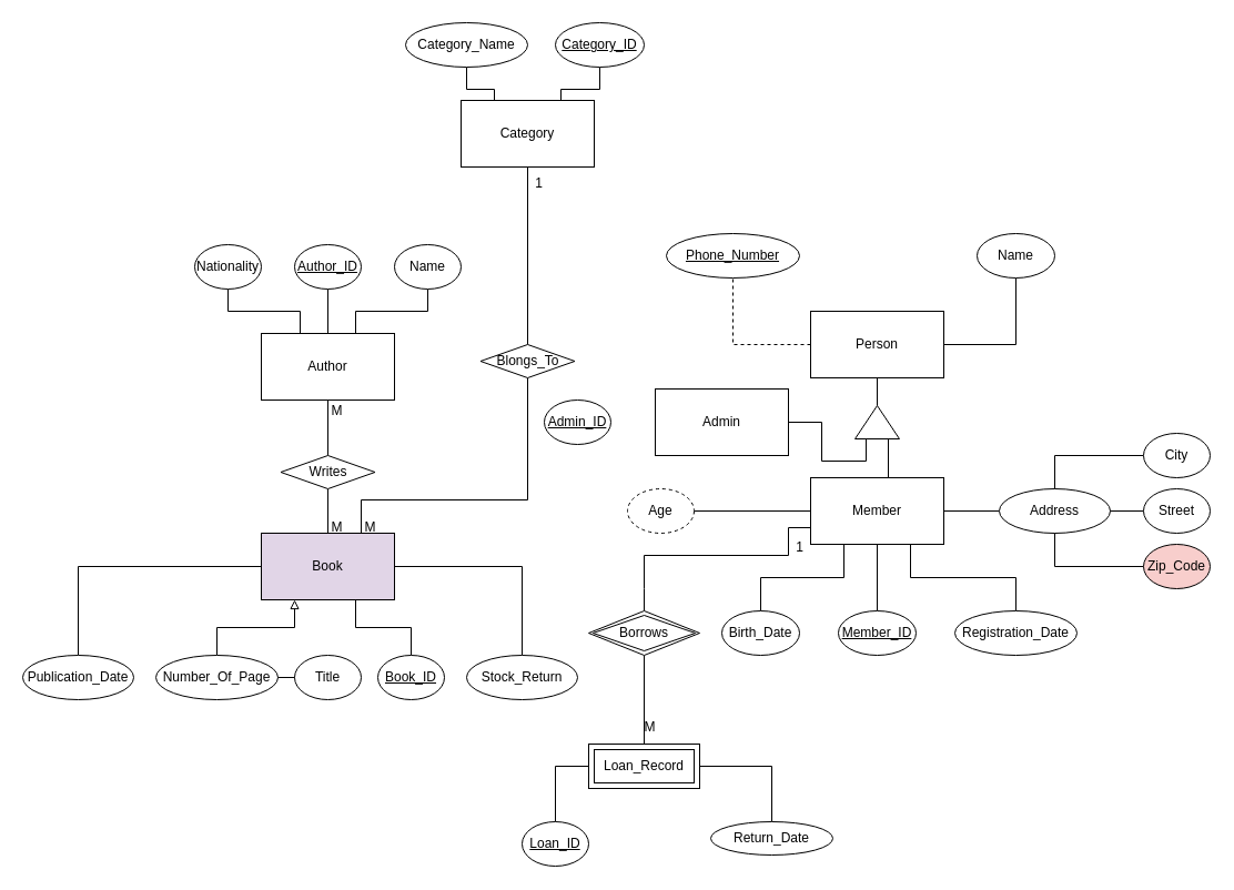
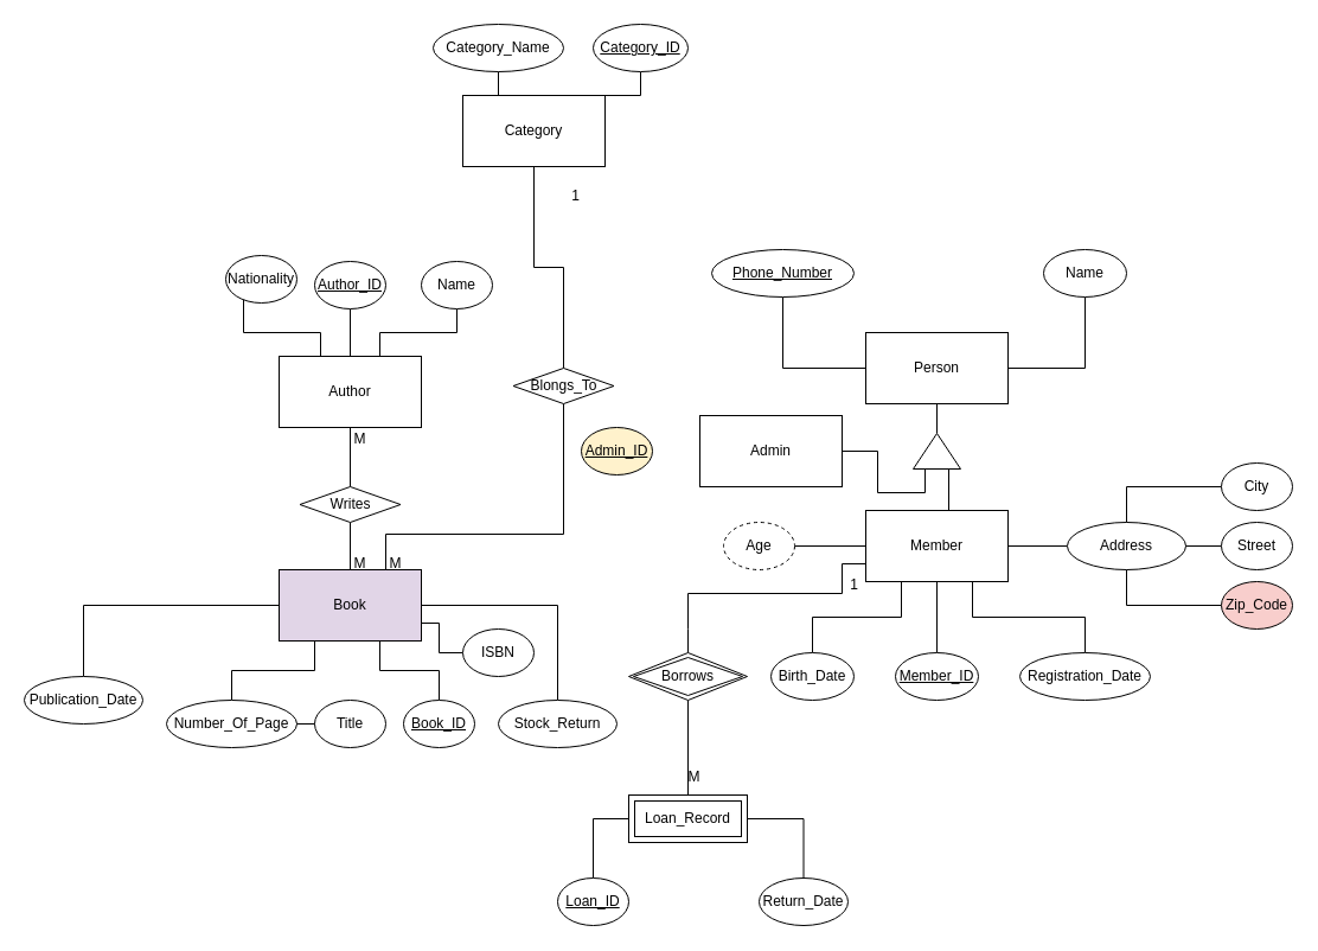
  <mxCell id="0" />
  <mxCell id="1" parent="0" />
- <mxCell id="2" style="edgeStyle=orthogonalEdgeStyle;rounded=0;orthogonalLoop=1;jettySize=auto;html=1;exitX=0;exitY=0.5;exitDx=0;exitDy=0;entryX=0.5;entryY=1;entryDx=0;entryDy=0;endArrow=none;endFill=0;dashed=1;" edge="1" parent="1" source="4" target="10"><mxGeometry relative="1" as="geometry" /></mxCell>
+ <mxCell id="2" style="edgeStyle=orthogonalEdgeStyle;rounded=0;orthogonalLoop=1;jettySize=auto;html=1;exitX=0;exitY=0.5;exitDx=0;exitDy=0;entryX=0.5;entryY=1;entryDx=0;entryDy=0;endArrow=none;endFill=0;" edge="1" parent="1" source="4" target="10"><mxGeometry relative="1" as="geometry" /></mxCell>
  <mxCell id="3" style="edgeStyle=orthogonalEdgeStyle;rounded=0;orthogonalLoop=1;jettySize=auto;html=1;exitX=1;exitY=0.5;exitDx=0;exitDy=0;endArrow=none;endFill=0;" edge="1" parent="1" source="4" target="11"><mxGeometry relative="1" as="geometry" /></mxCell>
  <mxCell id="4" value="Person" style="rounded=0;whiteSpace=wrap;html=1;" vertex="1" parent="1"><mxGeometry x="730" y="280" width="120" height="60" as="geometry" /></mxCell>
  <mxCell id="5" style="edgeStyle=orthogonalEdgeStyle;rounded=0;orthogonalLoop=1;jettySize=auto;html=1;exitX=0.5;exitY=1;exitDx=0;exitDy=0;entryX=0.5;entryY=0;entryDx=0;entryDy=0;endArrow=none;endFill=0;" edge="1" parent="1" source="9" target="14"><mxGeometry relative="1" as="geometry" /></mxCell>
  <mxCell id="6" style="edgeStyle=orthogonalEdgeStyle;rounded=0;orthogonalLoop=1;jettySize=auto;html=1;exitX=0.25;exitY=1;exitDx=0;exitDy=0;entryX=0.5;entryY=0;entryDx=0;entryDy=0;endArrow=none;endFill=0;" edge="1" parent="1" source="9" target="15"><mxGeometry relative="1" as="geometry" /></mxCell>
  <mxCell id="7" style="edgeStyle=orthogonalEdgeStyle;rounded=0;orthogonalLoop=1;jettySize=auto;html=1;exitX=0.75;exitY=1;exitDx=0;exitDy=0;endArrow=none;endFill=0;" edge="1" parent="1" source="9" target="16"><mxGeometry relative="1" as="geometry" /></mxCell>
  <mxCell id="8" style="edgeStyle=orthogonalEdgeStyle;rounded=0;orthogonalLoop=1;jettySize=auto;html=1;exitX=0.5;exitY=0;exitDx=0;exitDy=0;entryX=0;entryY=0.75;entryDx=0;entryDy=0;endArrow=none;endFill=0;" edge="1" parent="1" source="9" target="13"><mxGeometry relative="1" as="geometry" /></mxCell>
  <mxCell id="9" value="Member" style="rounded=0;whiteSpace=wrap;html=1;" vertex="1" parent="1"><mxGeometry x="730" y="430" width="120" height="60" as="geometry" /></mxCell>
  <mxCell id="10" value="&lt;u&gt;Phone_Number&lt;/u&gt;" style="ellipse;whiteSpace=wrap;html=1;" vertex="1" parent="1"><mxGeometry x="600" y="210" width="120" height="40" as="geometry" /></mxCell>
  <mxCell id="11" value="Name" style="ellipse;whiteSpace=wrap;html=1;" vertex="1" parent="1"><mxGeometry x="880" y="210" width="70" height="40" as="geometry" /></mxCell>
  <mxCell id="12" value="" style="edgeStyle=orthogonalEdgeStyle;rounded=0;orthogonalLoop=1;jettySize=auto;html=1;endArrow=none;endFill=0;" edge="1" parent="1" source="13" target="4"><mxGeometry relative="1" as="geometry" /></mxCell>
  <mxCell id="13" value="" style="triangle;whiteSpace=wrap;html=1;rotation=-90;" vertex="1" parent="1"><mxGeometry x="775" y="360" width="30" height="40" as="geometry" /></mxCell>
  <mxCell id="14" value="&lt;u&gt;Member_ID&lt;/u&gt;" style="ellipse;whiteSpace=wrap;html=1;" vertex="1" parent="1"><mxGeometry x="755" y="550" width="70" height="40" as="geometry" /></mxCell>
  <mxCell id="15" value="Birth_Date" style="ellipse;whiteSpace=wrap;html=1;" vertex="1" parent="1"><mxGeometry x="650" y="550" width="70" height="40" as="geometry" /></mxCell>
  <mxCell id="16" value="Registration_Date" style="ellipse;whiteSpace=wrap;html=1;" vertex="1" parent="1"><mxGeometry x="860" y="550" width="110" height="40" as="geometry" /></mxCell>
  <mxCell id="17" value="" style="edgeStyle=orthogonalEdgeStyle;rounded=0;orthogonalLoop=1;jettySize=auto;html=1;endArrow=none;endFill=0;" edge="1" parent="1" source="18" target="9"><mxGeometry relative="1" as="geometry" /></mxCell>
- <mxCell id="18" value="Age" style="ellipse;whiteSpace=wrap;html=1;align=center;dashed=1;" vertex="1" parent="1"><mxGeometry x="565" y="440" width="60" height="40" as="geometry" /></mxCell>
+ <mxCell id="18" value="Age" style="ellipse;whiteSpace=wrap;html=1;align=center;dashed=1;" vertex="1" parent="1"><mxGeometry x="610" y="440" width="60" height="40" as="geometry" /></mxCell>
  <mxCell id="19" value="" style="edgeStyle=orthogonalEdgeStyle;rounded=0;orthogonalLoop=1;jettySize=auto;html=1;endArrow=none;endFill=0;" edge="1" parent="1" source="20" target="9"><mxGeometry relative="1" as="geometry" /></mxCell>
  <mxCell id="20" value="Address" style="ellipse;whiteSpace=wrap;html=1;align=center;" vertex="1" parent="1"><mxGeometry x="900" y="440" width="100" height="40" as="geometry" /></mxCell>
  <mxCell id="21" value="" style="edgeStyle=orthogonalEdgeStyle;rounded=0;orthogonalLoop=1;jettySize=auto;html=1;endArrow=none;endFill=0;" edge="1" parent="1" source="22" target="20"><mxGeometry relative="1" as="geometry" /></mxCell>
  <mxCell id="22" value="City" style="ellipse;whiteSpace=wrap;html=1;align=center;" vertex="1" parent="1"><mxGeometry x="1030" y="390" width="60" height="40" as="geometry" /></mxCell>
  <mxCell id="23" value="" style="edgeStyle=orthogonalEdgeStyle;rounded=0;orthogonalLoop=1;jettySize=auto;html=1;endArrow=none;endFill=0;" edge="1" parent="1" source="24" target="20"><mxGeometry relative="1" as="geometry" /></mxCell>
  <mxCell id="24" value="Street" style="ellipse;whiteSpace=wrap;html=1;align=center;" vertex="1" parent="1"><mxGeometry x="1030" y="440" width="60" height="40" as="geometry" /></mxCell>
  <mxCell id="25" value="" style="edgeStyle=orthogonalEdgeStyle;rounded=0;orthogonalLoop=1;jettySize=auto;html=1;endArrow=none;endFill=0;" edge="1" parent="1" source="26" target="20"><mxGeometry relative="1" as="geometry" /></mxCell>
  <mxCell id="26" value="Zip_Code" style="ellipse;whiteSpace=wrap;html=1;align=center;fillColor=#f8cecc;" vertex="1" parent="1"><mxGeometry x="1030" y="490" width="60" height="40" as="geometry" /></mxCell>
  <mxCell id="27" style="edgeStyle=orthogonalEdgeStyle;rounded=0;orthogonalLoop=1;jettySize=auto;html=1;exitX=1;exitY=0.5;exitDx=0;exitDy=0;entryX=0;entryY=0.25;entryDx=0;entryDy=0;endArrow=none;endFill=0;" edge="1" parent="1" source="28" target="13"><mxGeometry relative="1" as="geometry" /></mxCell>
  <mxCell id="28" value="Admin" style="rounded=0;whiteSpace=wrap;html=1;" vertex="1" parent="1"><mxGeometry x="590" y="350" width="120" height="60" as="geometry" /></mxCell>
- <mxCell id="29" value="&lt;u&gt;Admin_ID&lt;/u&gt;" style="ellipse;whiteSpace=wrap;html=1;align=center;" vertex="1" parent="1"><mxGeometry x="490" y="360" width="60" height="40" as="geometry" /></mxCell>
+ <mxCell id="29" value="&lt;u&gt;Admin_ID&lt;/u&gt;" style="ellipse;whiteSpace=wrap;html=1;align=center;fillColor=#fff2cc;" vertex="1" parent="1"><mxGeometry x="490" y="360" width="60" height="40" as="geometry" /></mxCell>
  <mxCell id="30" style="edgeStyle=orthogonalEdgeStyle;rounded=0;orthogonalLoop=1;jettySize=auto;html=1;exitX=0.75;exitY=0;exitDx=0;exitDy=0;entryX=0.5;entryY=1;entryDx=0;entryDy=0;endArrow=none;endFill=0;" edge="1" parent="1" source="31" target="67"><mxGeometry relative="1" as="geometry"><Array as="points"><mxPoint x="325" y="450" /><mxPoint x="475" y="450" /></Array></mxGeometry></mxCell>
  <mxCell id="31" value="Book" style="rounded=0;whiteSpace=wrap;html=1;fillColor=#e1d5e7;" vertex="1" parent="1"><mxGeometry x="235" y="480" width="120" height="60" as="geometry" /></mxCell>
  <mxCell id="32" value="" style="edgeStyle=orthogonalEdgeStyle;rounded=0;orthogonalLoop=1;jettySize=auto;html=1;endArrow=none;endFill=0;" edge="1" parent="1" source="33" target="37"><mxGeometry relative="1" as="geometry" /></mxCell>
  <mxCell id="33" value="Title" style="ellipse;whiteSpace=wrap;html=1;align=center;" vertex="1" parent="1"><mxGeometry x="265" y="590" width="60" height="40" as="geometry" /></mxCell>
  <mxCell id="34" value="" style="edgeStyle=orthogonalEdgeStyle;rounded=0;orthogonalLoop=1;jettySize=auto;html=1;endArrow=none;endFill=0;" edge="1" parent="1" source="35" target="31"><mxGeometry relative="1" as="geometry"><Array as="points"><mxPoint x="370" y="565" /><mxPoint x="320" y="565" /></Array></mxGeometry></mxCell>
  <mxCell id="35" value="&lt;u&gt;Book_ID&lt;/u&gt;" style="ellipse;whiteSpace=wrap;html=1;align=center;" vertex="1" parent="1"><mxGeometry x="340" y="590" width="60" height="40" as="geometry" /></mxCell>
- <mxCell id="36" style="edgeStyle=orthogonalEdgeStyle;rounded=0;orthogonalLoop=1;jettySize=auto;html=1;exitX=0.5;exitY=0;exitDx=0;exitDy=0;entryX=0.25;entryY=1;entryDx=0;entryDy=0;endArrow=block;endFill=0;" edge="1" parent="1" source="37" target="31"><mxGeometry relative="1" as="geometry" /></mxCell>
+ <mxCell id="36" style="edgeStyle=orthogonalEdgeStyle;rounded=0;orthogonalLoop=1;jettySize=auto;html=1;exitX=0.5;exitY=0;exitDx=0;exitDy=0;entryX=0.25;entryY=1;entryDx=0;entryDy=0;endArrow=none;endFill=0;" edge="1" parent="1" source="37" target="31"><mxGeometry relative="1" as="geometry" /></mxCell>
  <mxCell id="37" value="Number_Of_Page" style="ellipse;whiteSpace=wrap;html=1;align=center;" vertex="1" parent="1"><mxGeometry x="140" y="590" width="110" height="40" as="geometry" /></mxCell>
  <mxCell id="38" style="edgeStyle=orthogonalEdgeStyle;rounded=0;orthogonalLoop=1;jettySize=auto;html=1;exitX=0.5;exitY=0;exitDx=0;exitDy=0;entryX=1;entryY=0.5;entryDx=0;entryDy=0;endArrow=none;endFill=0;" edge="1" parent="1" source="39" target="31"><mxGeometry relative="1" as="geometry" /></mxCell>
  <mxCell id="39" value="Stock_Return" style="ellipse;whiteSpace=wrap;html=1;align=center;" vertex="1" parent="1"><mxGeometry x="420" y="590" width="100" height="40" as="geometry" /></mxCell>
  <mxCell id="40" style="edgeStyle=orthogonalEdgeStyle;rounded=0;orthogonalLoop=1;jettySize=auto;html=1;exitX=0.5;exitY=0;exitDx=0;exitDy=0;entryX=0;entryY=0.5;entryDx=0;entryDy=0;endArrow=none;endFill=0;" edge="1" parent="1" source="41" target="31"><mxGeometry relative="1" as="geometry" /></mxCell>
- <mxCell id="41" value="Publication_Date" style="ellipse;whiteSpace=wrap;html=1;align=center;" vertex="1" parent="1"><mxGeometry x="20" y="590" width="100" height="40" as="geometry" /></mxCell>
+ <mxCell id="41" value="Publication_Date" style="ellipse;whiteSpace=wrap;html=1;align=center;" vertex="1" parent="1"><mxGeometry x="20" y="570" width="100" height="40" as="geometry" /></mxCell>
+ <mxCell id="42" style="edgeStyle=orthogonalEdgeStyle;rounded=0;orthogonalLoop=1;jettySize=auto;html=1;exitX=0;exitY=0.5;exitDx=0;exitDy=0;entryX=1;entryY=0.75;entryDx=0;entryDy=0;endArrow=none;endFill=0;" edge="1" parent="1" source="43" target="31"><mxGeometry relative="1" as="geometry" /></mxCell>
+ <mxCell id="43" value="ISBN" style="ellipse;whiteSpace=wrap;html=1;align=center;" vertex="1" parent="1"><mxGeometry x="390" y="530" width="60" height="40" as="geometry" /></mxCell>
  <mxCell id="44" value="Author" style="rounded=0;whiteSpace=wrap;html=1;" vertex="1" parent="1"><mxGeometry x="235" y="300" width="120" height="60" as="geometry" /></mxCell>
  <mxCell id="45" value="" style="edgeStyle=orthogonalEdgeStyle;rounded=0;orthogonalLoop=1;jettySize=auto;html=1;endArrow=none;endFill=0;" edge="1" parent="1" source="46" target="44"><mxGeometry relative="1" as="geometry" /></mxCell>
  <mxCell id="46" value="&lt;u&gt;Author_ID&lt;/u&gt;" style="ellipse;whiteSpace=wrap;html=1;align=center;" vertex="1" parent="1"><mxGeometry x="265" y="220" width="60" height="40" as="geometry" /></mxCell>
  <mxCell id="47" value="" style="edgeStyle=orthogonalEdgeStyle;rounded=0;orthogonalLoop=1;jettySize=auto;html=1;endArrow=none;endFill=0;" edge="1" parent="1" source="48" target="44"><mxGeometry relative="1" as="geometry"><Array as="points"><mxPoint x="385" y="280" /><mxPoint x="320" y="280" /></Array></mxGeometry></mxCell>
  <mxCell id="48" value="Name" style="ellipse;whiteSpace=wrap;html=1;align=center;" vertex="1" parent="1"><mxGeometry x="355" y="220" width="60" height="40" as="geometry" /></mxCell>
  <mxCell id="49" value="" style="edgeStyle=orthogonalEdgeStyle;rounded=0;orthogonalLoop=1;jettySize=auto;html=1;endArrow=none;endFill=0;" edge="1" parent="1" source="50" target="44"><mxGeometry relative="1" as="geometry"><Array as="points"><mxPoint x="205" y="280" /><mxPoint x="270" y="280" /></Array></mxGeometry></mxCell>
- <mxCell id="50" value="Nationality" style="ellipse;whiteSpace=wrap;html=1;align=center;" vertex="1" parent="1"><mxGeometry x="175" y="220" width="60" height="40" as="geometry" /></mxCell>
- <mxCell id="51" value="Category" style="rounded=0;whiteSpace=wrap;html=1;" vertex="1" parent="1"><mxGeometry x="415" y="90" width="120" height="60" as="geometry" /></mxCell>
+ <mxCell id="50" value="Nationality" style="ellipse;whiteSpace=wrap;html=1;align=center;" vertex="1" parent="1"><mxGeometry x="190" y="215" width="60" height="40" as="geometry" /></mxCell>
+ <mxCell id="51" value="Category" style="rounded=0;whiteSpace=wrap;html=1;" vertex="1" parent="1"><mxGeometry x="390" y="80" width="120" height="60" as="geometry" /></mxCell>
  <mxCell id="52" style="edgeStyle=orthogonalEdgeStyle;rounded=0;orthogonalLoop=1;jettySize=auto;html=1;exitX=0.5;exitY=1;exitDx=0;exitDy=0;entryX=0.75;entryY=0;entryDx=0;entryDy=0;endArrow=none;endFill=0;" edge="1" parent="1" source="53" target="51"><mxGeometry relative="1" as="geometry" /></mxCell>
  <mxCell id="53" value="&lt;u&gt;Category_ID&lt;/u&gt;" style="ellipse;whiteSpace=wrap;html=1;align=center;" vertex="1" parent="1"><mxGeometry x="500" y="20" width="80" height="40" as="geometry" /></mxCell>
  <mxCell id="54" style="edgeStyle=orthogonalEdgeStyle;rounded=0;orthogonalLoop=1;jettySize=auto;html=1;entryX=0.25;entryY=0;entryDx=0;entryDy=0;endArrow=none;endFill=0;" edge="1" parent="1" source="55" target="51"><mxGeometry relative="1" as="geometry" /></mxCell>
  <mxCell id="55" value="Category_Name" style="ellipse;whiteSpace=wrap;html=1;align=center;" vertex="1" parent="1"><mxGeometry x="365" y="20" width="110" height="40" as="geometry" /></mxCell>
  <mxCell id="56" style="edgeStyle=orthogonalEdgeStyle;rounded=0;orthogonalLoop=1;jettySize=auto;html=1;exitX=0.5;exitY=0;exitDx=0;exitDy=0;entryX=0.5;entryY=1;entryDx=0;entryDy=0;endArrow=none;endFill=0;" edge="1" parent="1" source="73" target="74"><mxGeometry relative="1" as="geometry"><mxPoint x="580" y="660" as="sourcePoint" /><mxPoint x="580" y="580" as="targetPoint" /></mxGeometry></mxCell>
  <mxCell id="57" style="edgeStyle=orthogonalEdgeStyle;rounded=0;orthogonalLoop=1;jettySize=auto;html=1;exitX=0.5;exitY=0;exitDx=0;exitDy=0;entryX=0;entryY=0.5;entryDx=0;entryDy=0;endArrow=none;endFill=0;" edge="1" parent="1" source="58" target="73"><mxGeometry relative="1" as="geometry"><mxPoint x="520" y="690" as="targetPoint" /></mxGeometry></mxCell>
  <mxCell id="58" value="&lt;u&gt;Loan_ID&lt;/u&gt;" style="ellipse;whiteSpace=wrap;html=1;align=center;" vertex="1" parent="1"><mxGeometry x="470" y="740" width="60" height="40" as="geometry" /></mxCell>
  <mxCell id="59" style="edgeStyle=orthogonalEdgeStyle;rounded=0;orthogonalLoop=1;jettySize=auto;html=1;exitX=0.5;exitY=0;exitDx=0;exitDy=0;entryX=1;entryY=0.5;entryDx=0;entryDy=0;endArrow=none;endFill=0;" edge="1" parent="1" source="60" target="73"><mxGeometry relative="1" as="geometry"><mxPoint x="640" y="690" as="targetPoint" /></mxGeometry></mxCell>
- <mxCell id="60" value="Return_Date" style="ellipse;whiteSpace=wrap;html=1;align=center;" vertex="1" parent="1"><mxGeometry x="640" y="740" width="110" height="30" as="geometry" /></mxCell>
+ <mxCell id="60" value="Return_Date" style="ellipse;whiteSpace=wrap;html=1;align=center;" vertex="1" parent="1"><mxGeometry x="640" y="740" width="75" height="40" as="geometry" /></mxCell>
  <mxCell id="61" value="" style="edgeStyle=orthogonalEdgeStyle;rounded=0;orthogonalLoop=1;jettySize=auto;html=1;endArrow=none;endFill=0;" edge="1" parent="1" source="63" target="44"><mxGeometry relative="1" as="geometry" /></mxCell>
  <mxCell id="62" value="" style="edgeStyle=orthogonalEdgeStyle;rounded=0;orthogonalLoop=1;jettySize=auto;html=1;endArrow=none;endFill=0;" edge="1" parent="1" source="63" target="31"><mxGeometry relative="1" as="geometry" /></mxCell>
  <mxCell id="63" value="Writes" style="shape=rhombus;perimeter=rhombusPerimeter;whiteSpace=wrap;html=1;align=center;" vertex="1" parent="1"><mxGeometry x="252.5" y="410" width="85" height="30" as="geometry" /></mxCell>
  <mxCell id="64" value="M" style="text;html=1;align=center;verticalAlign=middle;resizable=0;points=[];autosize=1;strokeColor=none;fillColor=none;" vertex="1" parent="1"><mxGeometry x="287.5" y="460" width="30" height="30" as="geometry" /></mxCell>
  <mxCell id="65" value="M" style="text;html=1;align=center;verticalAlign=middle;resizable=0;points=[];autosize=1;strokeColor=none;fillColor=none;" vertex="1" parent="1"><mxGeometry x="287.5" y="355" width="30" height="30" as="geometry" /></mxCell>
  <mxCell id="66" style="edgeStyle=orthogonalEdgeStyle;rounded=0;orthogonalLoop=1;jettySize=auto;html=1;exitX=0.5;exitY=0;exitDx=0;exitDy=0;endArrow=none;endFill=0;" edge="1" parent="1" source="67" target="51"><mxGeometry relative="1" as="geometry" /></mxCell>
  <mxCell id="67" value="Blongs_To" style="shape=rhombus;perimeter=rhombusPerimeter;whiteSpace=wrap;html=1;align=center;" vertex="1" parent="1"><mxGeometry x="432.5" y="310" width="85" height="30" as="geometry" /></mxCell>
  <mxCell id="68" value="M" style="text;html=1;align=center;verticalAlign=middle;resizable=0;points=[];autosize=1;strokeColor=none;fillColor=none;" vertex="1" parent="1"><mxGeometry x="317.5" y="460" width="30" height="30" as="geometry" /></mxCell>
  <mxCell id="69" value="1" style="text;html=1;align=center;verticalAlign=middle;resizable=0;points=[];autosize=1;strokeColor=none;fillColor=none;" vertex="1" parent="1"><mxGeometry x="470" y="150" width="30" height="30" as="geometry" /></mxCell>
  <mxCell id="70" style="edgeStyle=orthogonalEdgeStyle;rounded=0;orthogonalLoop=1;jettySize=auto;html=1;exitX=0.5;exitY=0;exitDx=0;exitDy=0;entryX=0;entryY=0.75;entryDx=0;entryDy=0;endArrow=none;endFill=0;" edge="1" parent="1" source="74" target="9"><mxGeometry relative="1" as="geometry"><mxPoint x="580" y="550" as="sourcePoint" /><Array as="points"><mxPoint x="580" y="530" /><mxPoint x="580" y="500" /><mxPoint y="500" x="710" /><mxPoint y="475" x="710" /></Array></mxGeometry></mxCell>
  <mxCell id="71" value="M" style="text;html=1;align=center;verticalAlign=middle;resizable=0;points=[];autosize=1;strokeColor=none;fillColor=none;" vertex="1" parent="1"><mxGeometry x="570" y="640" width="30" height="30" as="geometry" /></mxCell>
  <mxCell id="72" value="1" style="text;html=1;align=center;verticalAlign=middle;resizable=0;points=[];autosize=1;strokeColor=none;fillColor=none;" vertex="1" parent="1"><mxGeometry x="705" y="478" width="30" height="30" as="geometry" /></mxCell>
  <mxCell id="73" value="Loan_Record" style="shape=ext;margin=3;double=1;whiteSpace=wrap;html=1;align=center;" vertex="1" parent="1"><mxGeometry x="530" y="670" width="100" height="40" as="geometry" /></mxCell>
  <mxCell id="74" value="Borrows" style="shape=rhombus;double=1;perimeter=rhombusPerimeter;whiteSpace=wrap;html=1;align=center;" vertex="1" parent="1"><mxGeometry x="530" y="550" width="100" height="40" as="geometry" /></mxCell>
